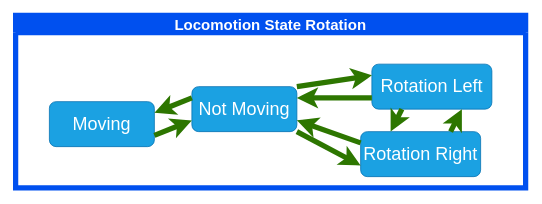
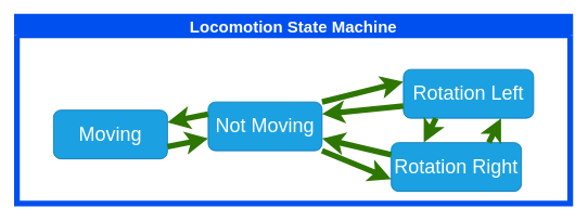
  <mxCell id="0" />
  <mxCell id="1" parent="0" />
- <mxCell id="2" value="Locomotion State Rotation" style="swimlane;fontSize=20;fillColor=#0050ef;fontColor=#ffffff;strokeColor=#0050ef;strokeWidth=7;" parent="1" vertex="1"><mxGeometry x="20" y="20" width="680" height="230" as="geometry" /></mxCell>
- <mxCell id="3" value="Not Moving" style="rounded=1;whiteSpace=wrap;html=1;fontSize=24;fillColor=#1ba1e2;fontColor=#ffffff;strokeColor=#006EAF;" parent="2" vertex="1"><mxGeometry x="235" y="95" width="140" height="60" as="geometry" /></mxCell>
+ <mxCell id="2" value="Locomotion State Machine" style="swimlane;fontSize=20;fillColor=#0050ef;fontColor=#ffffff;strokeColor=#0050ef;strokeWidth=7;" parent="1" vertex="1"><mxGeometry x="20" y="20" width="680" height="230" as="geometry" /></mxCell>
+ <mxCell id="3" value="Not Moving" style="rounded=1;whiteSpace=wrap;html=1;fontSize=24;fillColor=#1ba1e2;fontColor=#ffffff;strokeColor=#006EAF;" parent="2" vertex="1"><mxGeometry x="235" y="105" width="140" height="60" as="geometry" /></mxCell>
  <mxCell id="4" value="Moving" style="rounded=1;whiteSpace=wrap;html=1;fontSize=24;fillColor=#1ba1e2;fontColor=#ffffff;strokeColor=#006EAF;" parent="2" vertex="1"><mxGeometry x="45" y="115" width="140" height="60" as="geometry" /></mxCell>
  <mxCell id="5" style="edgeStyle=none;html=1;exitX=0;exitY=0.25;exitDx=0;exitDy=0;entryX=1;entryY=0.25;entryDx=0;entryDy=0;fillColor=#60a917;strokeColor=#2D7600;strokeWidth=7;" parent="2" target="4" edge="1" source="3"><mxGeometry relative="1" as="geometry"><mxPoint x="605" y="94" as="sourcePoint" /><mxPoint x="110" y="439" as="targetPoint" /></mxGeometry></mxCell>
  <mxCell id="6" style="edgeStyle=none;html=1;exitX=1;exitY=0.75;exitDx=0;exitDy=0;entryX=0;entryY=0.75;entryDx=0;entryDy=0;fillColor=#60a917;strokeColor=#2D7600;strokeWidth=7;" parent="2" source="4" edge="1" target="3"><mxGeometry relative="1" as="geometry"><mxPoint x="615" y="114" as="sourcePoint" /><mxPoint x="535" y="94" as="targetPoint" /></mxGeometry></mxCell>
  <mxCell id="7" value="Rotation Left" style="rounded=1;whiteSpace=wrap;html=1;fontSize=24;fillColor=#1ba1e2;fontColor=#ffffff;strokeColor=#006EAF;" vertex="1" parent="2"><mxGeometry x="475" y="65" width="160" height="60" as="geometry" /></mxCell>
  <mxCell id="8" value="Rotation Right" style="rounded=1;whiteSpace=wrap;html=1;fontSize=24;fillColor=#1ba1e2;fontColor=#ffffff;strokeColor=#006EAF;" vertex="1" parent="2"><mxGeometry x="460" y="155" width="160" height="60" as="geometry" /></mxCell>
  <mxCell id="9" style="edgeStyle=none;html=1;exitX=1;exitY=0;exitDx=0;exitDy=0;entryX=0;entryY=0.25;entryDx=0;entryDy=0;fillColor=#60a917;strokeColor=#2D7600;strokeWidth=7;" edge="1" parent="2" source="3" target="7"><mxGeometry relative="1" as="geometry"><mxPoint x="270" y="120" as="sourcePoint" /><mxPoint x="180" y="120" as="targetPoint" /></mxGeometry></mxCell>
  <mxCell id="10" style="edgeStyle=none;html=1;exitX=0;exitY=0.75;exitDx=0;exitDy=0;entryX=1;entryY=0.25;entryDx=0;entryDy=0;fillColor=#60a917;strokeColor=#2D7600;strokeWidth=7;" edge="1" parent="2" source="7" target="3"><mxGeometry relative="1" as="geometry"><mxPoint x="410" y="105" as="sourcePoint" /><mxPoint x="510" y="60" as="targetPoint" /></mxGeometry></mxCell>
  <mxCell id="11" style="edgeStyle=none;html=1;exitX=0;exitY=0.25;exitDx=0;exitDy=0;entryX=1;entryY=0.75;entryDx=0;entryDy=0;fillColor=#60a917;strokeColor=#2D7600;strokeWidth=7;" edge="1" parent="2" source="8" target="3"><mxGeometry relative="1" as="geometry"><mxPoint x="510" y="90" as="sourcePoint" /><mxPoint x="410" y="120" as="targetPoint" /></mxGeometry></mxCell>
  <mxCell id="12" style="edgeStyle=none;html=1;exitX=1;exitY=1;exitDx=0;exitDy=0;entryX=0;entryY=0.75;entryDx=0;entryDy=0;fillColor=#60a917;strokeColor=#2D7600;strokeWidth=7;" edge="1" parent="2" source="3" target="8"><mxGeometry relative="1" as="geometry"><mxPoint x="510" y="180" as="sourcePoint" /><mxPoint x="410" y="150" as="targetPoint" /></mxGeometry></mxCell>
  <mxCell id="13" style="edgeStyle=none;html=1;exitX=0.25;exitY=1;exitDx=0;exitDy=0;entryX=0.25;entryY=0;entryDx=0;entryDy=0;fillColor=#60a917;strokeColor=#2D7600;strokeWidth=7;" edge="1" parent="2" source="7" target="8"><mxGeometry relative="1" as="geometry"><mxPoint x="510" y="90" as="sourcePoint" /><mxPoint x="410" y="120" as="targetPoint" /></mxGeometry></mxCell>
  <mxCell id="14" style="edgeStyle=none;html=1;exitX=0.75;exitY=0;exitDx=0;exitDy=0;entryX=0.75;entryY=1;entryDx=0;entryDy=0;fillColor=#60a917;strokeColor=#2D7600;strokeWidth=7;" edge="1" parent="2" source="8" target="7"><mxGeometry relative="1" as="geometry"><mxPoint x="550" y="105" as="sourcePoint" /><mxPoint x="550" y="165" as="targetPoint" /></mxGeometry></mxCell>
